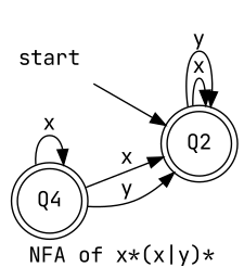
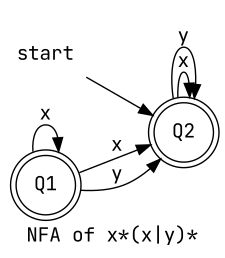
  digraph {
    fontname="JetBrains Mono"
    label="NFA of x*(x|y)*"
    rankdir=LR
    node [fontname="JetBrains Mono" shape=doublecircle]
    edge [fontname="JetBrains Mono"]
    start [shape=none]
    n2 [label=Q2]
-   n3 [label=Q4]
+   n3 [label=Q1]
    start -> n2
    n2 -> n2 [label=x]
    n2 -> n2 [label=y]
    n3 -> n2 [label=x]
    n3 -> n2 [label=y]
    n3 -> n3 [label=x]
  }
